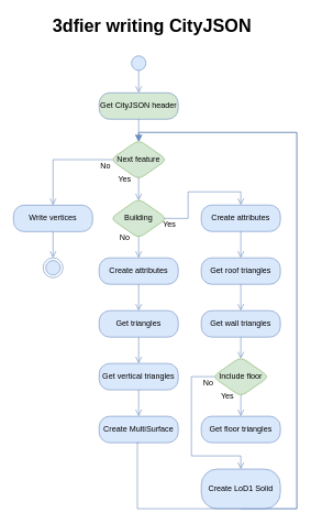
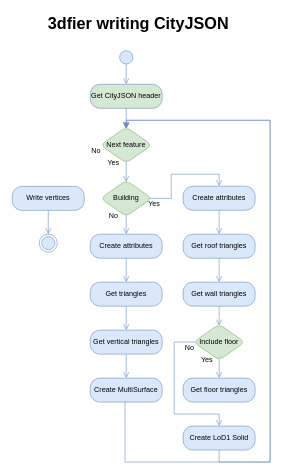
  <mxCell id="0" />
  <mxCell id="1" parent="0" />
  <mxCell id="2" value="Next feature" style="rhombus;whiteSpace=wrap;html=1;fillColor=#d5e8d4;strokeColor=#82b366;rounded=1;shadow=0;strokeWidth=1;perimeterSpacing=0;" parent="1" vertex="1"><mxGeometry x="167" y="211.25" width="86" height="60" as="geometry" /></mxCell>
  <mxCell id="3" value="No" style="text;html=1;strokeColor=none;fillColor=none;align=center;verticalAlign=middle;whiteSpace=wrap;rounded=0;" parent="1" vertex="1"><mxGeometry x="139.52" y="241.25" width="40" height="20" as="geometry" /></mxCell>
  <mxCell id="4" value="Yes" style="text;html=1;strokeColor=none;fillColor=none;align=center;verticalAlign=middle;whiteSpace=wrap;rounded=0;" parent="1" vertex="1"><mxGeometry x="169.33" y="261.25" width="40" height="20" as="geometry" /></mxCell>
  <mxCell id="5" value="Create attributes" style="rounded=1;whiteSpace=wrap;html=1;arcSize=40;fillColor=#dae8fc;strokeColor=#6c8ebf;shadow=0;" parent="1" vertex="1"><mxGeometry x="150" y="390" width="120" height="40" as="geometry" /></mxCell>
  <mxCell id="6" value="" style="edgeStyle=orthogonalEdgeStyle;html=1;verticalAlign=bottom;endArrow=open;endSize=8;strokeColor=#6c8ebf;fillColor=#dae8fc;shadow=0;rounded=0;entryX=0.5;entryY=0;entryDx=0;entryDy=0;exitX=0.5;exitY=1;exitDx=0;exitDy=0;" parent="1" source="5" target="31" edge="1"><mxGeometry relative="1" as="geometry"><mxPoint x="204.46" y="467" as="targetPoint" /><mxPoint x="204.46" y="427" as="sourcePoint" /></mxGeometry></mxCell>
  <mxCell id="7" value="" style="edgeStyle=orthogonalEdgeStyle;html=1;verticalAlign=bottom;endArrow=open;endSize=8;strokeColor=#6c8ebf;fillColor=#dae8fc;shadow=0;rounded=0;entryX=0.5;entryY=0;entryDx=0;entryDy=0;exitX=0.5;exitY=0.954;exitDx=0;exitDy=0;exitPerimeter=0;" parent="1" source="13" target="5" edge="1"><mxGeometry relative="1" as="geometry"><mxPoint x="204.46" y="387.23" as="targetPoint" /><mxPoint x="214.46" y="356.23" as="sourcePoint" /><Array as="points" /></mxGeometry></mxCell>
  <mxCell id="8" value="" style="edgeStyle=orthogonalEdgeStyle;html=1;verticalAlign=bottom;endArrow=open;endSize=8;strokeColor=#6c8ebf;fillColor=#dae8fc;shadow=0;exitX=0.5;exitY=0.861;exitDx=0;exitDy=0;rounded=0;exitPerimeter=0;entryX=0.5;entryY=0;entryDx=0;entryDy=0;" parent="1" source="39" target="9" edge="1"><mxGeometry relative="1" as="geometry"><mxPoint x="204.667" y="142.491" as="targetPoint" /><mxPoint x="209.81" y="107.6" as="sourcePoint" /></mxGeometry></mxCell>
  <mxCell id="9" value="Get CityJSON header" style="rounded=1;whiteSpace=wrap;html=1;arcSize=40;fillColor=#d5e8d4;strokeColor=#6c8ebf;shadow=0;" parent="1" vertex="1"><mxGeometry x="150" y="140" width="120" height="40" as="geometry" /></mxCell>
  <mxCell id="10" value="" style="edgeStyle=orthogonalEdgeStyle;html=1;verticalAlign=bottom;endArrow=block;endSize=8;strokeColor=#6c8ebf;fillColor=#dae8fc;shadow=0;rounded=0;exitX=0.5;exitY=1;exitDx=0;exitDy=0;entryX=0.5;entryY=0.049;entryDx=0;entryDy=0;entryPerimeter=0;" parent="1" source="9" target="2" edge="1"><mxGeometry relative="1" as="geometry"><mxPoint x="204.46" y="214.02" as="targetPoint" /><mxPoint x="204.46" y="151.5" as="sourcePoint" /><Array as="points" /></mxGeometry></mxCell>
- <mxCell id="11" value="" style="edgeStyle=orthogonalEdgeStyle;html=1;verticalAlign=bottom;endArrow=open;endSize=8;strokeColor=#6c8ebf;fillColor=#dae8fc;shadow=0;rounded=0;exitX=0.042;exitY=0.499;exitDx=0;exitDy=0;exitPerimeter=0;entryX=0.5;entryY=0;entryDx=0;entryDy=0;" parent="1" source="2" target="12" edge="1"><mxGeometry relative="1" as="geometry"><mxPoint x="214.46" y="821.25" as="targetPoint" /><mxPoint x="243.848" y="322.25" as="sourcePoint" /><Array as="points"><mxPoint x="80" y="241" /></Array></mxGeometry></mxCell>
  <mxCell id="12" value="Write vertices" style="rounded=1;whiteSpace=wrap;html=1;arcSize=40;fillColor=#dae8fc;strokeColor=#6c8ebf;shadow=0;" parent="1" vertex="1"><mxGeometry x="20" y="310.23" width="120" height="40" as="geometry" /></mxCell>
  <mxCell id="13" value="Building" style="rhombus;whiteSpace=wrap;html=1;fillColor=#d5e8d4;strokeColor=#82b366;rounded=1;shadow=0;strokeWidth=1;perimeterSpacing=0;" parent="1" vertex="1"><mxGeometry x="167" y="300.23" width="86" height="60" as="geometry" /></mxCell>
  <mxCell id="14" value="No" style="text;html=1;strokeColor=none;fillColor=none;align=center;verticalAlign=middle;whiteSpace=wrap;rounded=0;" parent="1" vertex="1"><mxGeometry x="169.48" y="350.23" width="40" height="20" as="geometry" /></mxCell>
  <mxCell id="15" value="Yes" style="text;html=1;strokeColor=none;fillColor=none;align=center;verticalAlign=middle;whiteSpace=wrap;rounded=0;" parent="1" vertex="1"><mxGeometry x="237.46" y="330.23" width="40" height="20" as="geometry" /></mxCell>
  <mxCell id="16" value="" style="edgeStyle=orthogonalEdgeStyle;html=1;verticalAlign=bottom;endArrow=open;endSize=8;strokeColor=#6c8ebf;fillColor=#dae8fc;shadow=0;rounded=0;entryX=0.5;entryY=0;entryDx=0;entryDy=0;exitX=0.5;exitY=0.952;exitDx=0;exitDy=0;exitPerimeter=0;" parent="1" source="17" target="20" edge="1"><mxGeometry relative="1" as="geometry"><mxPoint x="374.52" y="627" as="targetPoint" /><mxPoint x="374.606" y="515.78" as="sourcePoint" /><Array as="points" /></mxGeometry></mxCell>
  <mxCell id="17" value="Include floor" style="rhombus;whiteSpace=wrap;html=1;fillColor=#d5e8d4;strokeColor=#82b366;rounded=1;shadow=0;strokeWidth=1;perimeterSpacing=0;" parent="1" vertex="1"><mxGeometry x="322" y="540" width="86" height="60" as="geometry" /></mxCell>
  <mxCell id="18" value="No" style="text;html=1;strokeColor=none;fillColor=none;align=center;verticalAlign=middle;whiteSpace=wrap;rounded=0;" parent="1" vertex="1"><mxGeometry x="295.81" y="570" width="40" height="20" as="geometry" /></mxCell>
  <mxCell id="19" value="Yes" style="text;html=1;strokeColor=none;fillColor=none;align=center;verticalAlign=middle;whiteSpace=wrap;rounded=0;" parent="1" vertex="1"><mxGeometry x="324.52" y="589" width="40" height="20" as="geometry" /></mxCell>
  <mxCell id="20" value="Get floor triangles" style="rounded=1;whiteSpace=wrap;html=1;arcSize=40;fillColor=#dae8fc;strokeColor=#6c8ebf;shadow=0;" parent="1" vertex="1"><mxGeometry x="305" y="630" width="120" height="40" as="geometry" /></mxCell>
  <mxCell id="21" value="" style="edgeStyle=orthogonalEdgeStyle;html=1;verticalAlign=bottom;endArrow=open;endSize=8;strokeColor=#6c8ebf;fillColor=#dae8fc;shadow=0;rounded=0;exitX=0.5;exitY=1;exitDx=0;exitDy=0;entryX=0.501;entryY=0.044;entryDx=0;entryDy=0;entryPerimeter=0;" parent="1" source="27" target="2" edge="1"><mxGeometry relative="1" as="geometry"><mxPoint x="274.52" y="220" as="targetPoint" /><mxPoint x="364.52" y="680" as="sourcePoint" /><Array as="points"><mxPoint x="365" y="770" /><mxPoint x="450" y="770" /><mxPoint x="450" y="200" /><mxPoint x="210" y="200" /></Array></mxGeometry></mxCell>
  <mxCell id="22" value="" style="edgeStyle=orthogonalEdgeStyle;html=1;verticalAlign=bottom;endArrow=open;endSize=8;strokeColor=#6c8ebf;fillColor=#dae8fc;shadow=0;rounded=0;exitX=0.95;exitY=0.5;exitDx=0;exitDy=0;exitPerimeter=0;entryX=0.5;entryY=0;entryDx=0;entryDy=0;" parent="1" source="13" target="29" edge="1"><mxGeometry relative="1" as="geometry"><mxPoint x="364.52" y="300" as="targetPoint" /><mxPoint x="264.46" y="430.25" as="sourcePoint" /><Array as="points"><mxPoint x="285" y="330" /><mxPoint x="285" y="290" /><mxPoint x="365" y="290" /></Array></mxGeometry></mxCell>
  <mxCell id="23" value="Get roof triangles" style="rounded=1;whiteSpace=wrap;html=1;arcSize=40;fillColor=#dae8fc;strokeColor=#6c8ebf;shadow=0;" parent="1" vertex="1"><mxGeometry x="305" y="390" width="120" height="40" as="geometry" /></mxCell>
  <mxCell id="24" value="" style="edgeStyle=orthogonalEdgeStyle;html=1;verticalAlign=bottom;endArrow=open;endSize=8;strokeColor=#6c8ebf;fillColor=#dae8fc;shadow=0;rounded=0;entryX=0.5;entryY=0;entryDx=0;entryDy=0;exitX=0.5;exitY=1;exitDx=0;exitDy=0;" parent="1" source="23" target="25" edge="1"><mxGeometry relative="1" as="geometry"><mxPoint x="374.52" y="467" as="targetPoint" /><mxPoint x="374.52" y="427" as="sourcePoint" /><Array as="points" /></mxGeometry></mxCell>
  <mxCell id="25" value="Get wall triangles" style="rounded=1;whiteSpace=wrap;html=1;arcSize=40;fillColor=#dae8fc;strokeColor=#6c8ebf;shadow=0;" parent="1" vertex="1"><mxGeometry x="305" y="470" width="120" height="40" as="geometry" /></mxCell>
  <mxCell id="26" value="" style="edgeStyle=orthogonalEdgeStyle;html=1;verticalAlign=bottom;endArrow=open;endSize=8;strokeColor=#6c8ebf;fillColor=#dae8fc;shadow=0;rounded=0;exitX=0.5;exitY=1;exitDx=0;exitDy=0;entryX=0.499;entryY=0.043;entryDx=0;entryDy=0;entryPerimeter=0;" parent="1" source="25" target="17" edge="1"><mxGeometry relative="1" as="geometry"><mxPoint x="319.81" y="540" as="targetPoint" /><mxPoint x="374.52" y="507" as="sourcePoint" /><Array as="points" /></mxGeometry></mxCell>
- <mxCell id="27" value="Create LoD1 Solid" style="rounded=1;whiteSpace=wrap;html=1;arcSize=40;fillColor=#dae8fc;strokeColor=#6c8ebf;shadow=0;" parent="1" vertex="1"><mxGeometry x="305" y="710" width="120" height="60" as="geometry" /></mxCell>
+ <mxCell id="27" value="Create LoD1 Solid" style="rounded=1;whiteSpace=wrap;html=1;arcSize=40;fillColor=#dae8fc;strokeColor=#6c8ebf;shadow=0;" parent="1" vertex="1"><mxGeometry x="305" y="710" width="120" height="40" as="geometry" /></mxCell>
  <mxCell id="28" value="" style="edgeStyle=orthogonalEdgeStyle;html=1;verticalAlign=bottom;endArrow=open;endSize=8;strokeColor=#6c8ebf;fillColor=#dae8fc;shadow=0;rounded=0;entryX=0.499;entryY=0.046;entryDx=0;entryDy=0;exitX=0.499;exitY=0.951;exitDx=0;exitDy=0;exitPerimeter=0;entryPerimeter=0;" parent="1" source="2" target="13" edge="1"><mxGeometry relative="1" as="geometry"><mxPoint x="-130.6" y="511.5" as="targetPoint" /><mxPoint x="214.46" y="271.25" as="sourcePoint" /></mxGeometry></mxCell>
  <mxCell id="29" value="Create attributes" style="rounded=1;whiteSpace=wrap;html=1;arcSize=40;fillColor=#dae8fc;strokeColor=#6c8ebf;shadow=0;" parent="1" vertex="1"><mxGeometry x="305" y="310" width="120" height="40" as="geometry" /></mxCell>
  <mxCell id="30" value="" style="edgeStyle=orthogonalEdgeStyle;html=1;verticalAlign=bottom;endArrow=open;endSize=8;strokeColor=#6c8ebf;fillColor=#dae8fc;shadow=0;exitX=0.5;exitY=1;exitDx=0;exitDy=0;rounded=0;entryX=0.5;entryY=0;entryDx=0;entryDy=0;" parent="1" source="29" target="23" edge="1"><mxGeometry relative="1" as="geometry"><mxPoint x="374.52" y="387" as="targetPoint" /><mxPoint x="504.52" y="304.95" as="sourcePoint" /></mxGeometry></mxCell>
  <mxCell id="31" value="Get triangles" style="rounded=1;whiteSpace=wrap;html=1;arcSize=40;fillColor=#dae8fc;strokeColor=#6c8ebf;shadow=0;" parent="1" vertex="1"><mxGeometry x="150" y="470" width="120" height="40" as="geometry" /></mxCell>
  <mxCell id="32" value="" style="edgeStyle=orthogonalEdgeStyle;html=1;verticalAlign=bottom;endArrow=open;endSize=8;strokeColor=#6c8ebf;fillColor=#dae8fc;shadow=0;rounded=0;entryX=0.5;entryY=0;entryDx=0;entryDy=0;exitX=0.5;exitY=1;exitDx=0;exitDy=0;" parent="1" source="31" target="33" edge="1"><mxGeometry relative="1" as="geometry"><mxPoint x="204.46" y="547" as="targetPoint" /><mxPoint x="204.46" y="507" as="sourcePoint" /><Array as="points" /></mxGeometry></mxCell>
  <mxCell id="33" value="Get vertical triangles" style="rounded=1;whiteSpace=wrap;html=1;arcSize=40;fillColor=#dae8fc;strokeColor=#6c8ebf;shadow=0;" parent="1" vertex="1"><mxGeometry x="150" y="550" width="120" height="40" as="geometry" /></mxCell>
  <mxCell id="34" value="" style="edgeStyle=orthogonalEdgeStyle;html=1;verticalAlign=bottom;endArrow=open;endSize=8;strokeColor=#6c8ebf;fillColor=#dae8fc;shadow=0;rounded=0;entryX=0.5;entryY=0;entryDx=0;entryDy=0;exitX=0.5;exitY=1;exitDx=0;exitDy=0;" parent="1" source="33" target="35" edge="1"><mxGeometry relative="1" as="geometry"><mxPoint x="204.46" y="626.75" as="targetPoint" /><mxPoint x="204.46" y="586.75" as="sourcePoint" /><Array as="points" /></mxGeometry></mxCell>
  <mxCell id="35" value="Create MultiSurface" style="rounded=1;whiteSpace=wrap;html=1;arcSize=40;fillColor=#dae8fc;strokeColor=#6c8ebf;shadow=0;" parent="1" vertex="1"><mxGeometry x="150" y="630" width="120" height="40" as="geometry" /></mxCell>
  <mxCell id="36" value="" style="edgeStyle=orthogonalEdgeStyle;html=1;verticalAlign=bottom;endArrow=open;endSize=8;strokeColor=#6c8ebf;fillColor=#dae8fc;shadow=0;rounded=0;exitX=0.5;exitY=1;exitDx=0;exitDy=0;entryX=0.501;entryY=0.044;entryDx=0;entryDy=0;entryPerimeter=0;" parent="1" source="35" target="2" edge="1"><mxGeometry relative="1" as="geometry"><mxPoint x="524.52" y="250" as="targetPoint" /><mxPoint x="204.46" y="667" as="sourcePoint" /><Array as="points"><mxPoint x="208" y="770" /><mxPoint x="450" y="770" /><mxPoint x="450" y="200" /><mxPoint x="210" y="200" /></Array></mxGeometry></mxCell>
  <mxCell id="37" value="" style="ellipse;html=1;shape=endState;fillColor=#dae8fc;strokeColor=#6c8ebf;rounded=1;shadow=0;" parent="1" vertex="1"><mxGeometry x="65" y="390" width="30" height="30" as="geometry" /></mxCell>
  <mxCell id="38" value="" style="edgeStyle=orthogonalEdgeStyle;html=1;verticalAlign=bottom;endArrow=open;endSize=8;strokeColor=#6c8ebf;fillColor=#dae8fc;shadow=0;rounded=0;entryX=0.5;entryY=0;entryDx=0;entryDy=0;exitX=0.5;exitY=1;exitDx=0;exitDy=0;" parent="1" source="12" target="37" edge="1"><mxGeometry relative="1" as="geometry"><mxPoint x="69.81" y="388.88" as="targetPoint" /><mxPoint x="69.81" y="360" as="sourcePoint" /><Array as="points" /></mxGeometry></mxCell>
  <mxCell id="39" value="" style="ellipse;html=1;shape=startState;fillColor=#dae8fc;strokeColor=#6c8ebf;shadow=0;" parent="1" vertex="1"><mxGeometry x="195" y="80" width="30" height="30" as="geometry" /></mxCell>
  <mxCell id="40" value="" style="edgeStyle=orthogonalEdgeStyle;html=1;verticalAlign=bottom;endArrow=open;endSize=8;strokeColor=#6c8ebf;fillColor=#dae8fc;shadow=0;rounded=0;exitX=0.042;exitY=0.498;exitDx=0;exitDy=0;exitPerimeter=0;entryX=0.5;entryY=0;entryDx=0;entryDy=0;" parent="1" source="17" target="27" edge="1"><mxGeometry relative="1" as="geometry"><mxPoint x="309.81" y="690" as="targetPoint" /><mxPoint x="419.81" y="630" as="sourcePoint" /><Array as="points"><mxPoint x="290" y="570" /><mxPoint x="290" y="690" /><mxPoint x="365" y="690" /></Array></mxGeometry></mxCell>
  <mxCell id="41" value="3dfier writing CityJSON" style="text;strokeColor=none;fillColor=none;html=1;fontSize=27;fontStyle=1;verticalAlign=middle;align=center;rounded=0;shadow=0;" vertex="1" parent="1"><mxGeometry x="70" y="20" width="319" height="40" as="geometry" /></mxCell>
